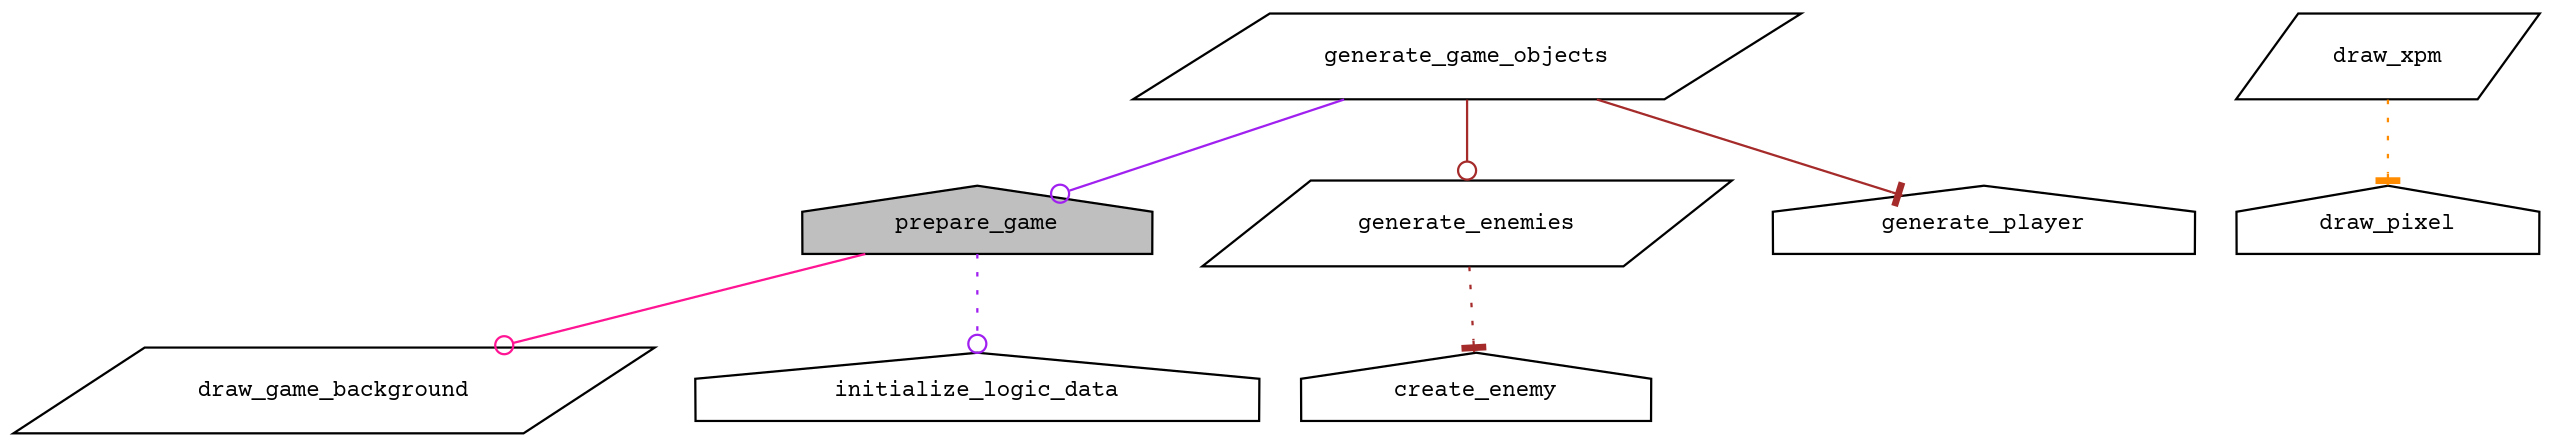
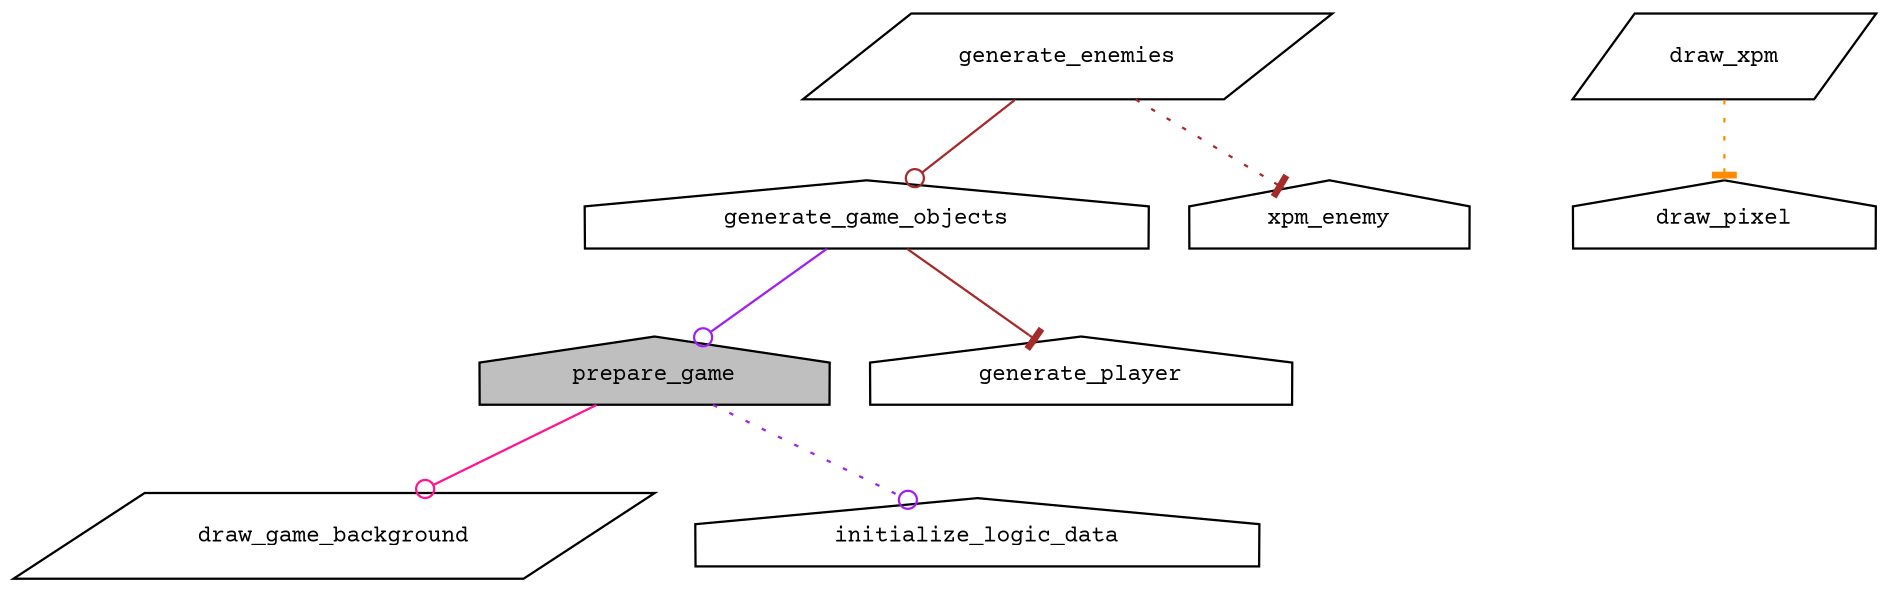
  digraph {
    fontname="Courier Prime"
    rankdir=TB
    node [color=black fillcolor=white fontname="Courier Prime" fontsize=10 shape=house style=filled]
    edge [arrowhead=odot color=brown fontname="Courier Prime" fontsize=10 labelfontname=Helvetica labelfontsize=10 style=solid]
    n1 [fillcolor=grey75 fontcolor=black height=0.2 label=prepare_game width=0.4]
    n2 [height=0.2 label=draw_game_background shape=parallelogram width=0.4]
    n3 [height=0.2 label=initialize_logic_data width=0.4]
-   n4 [height=0.2 label=generate_game_objects shape=parallelogram width=0.4]
+   n4 [height=0.2 label=generate_game_objects width=0.4]
    n5 [height=0.2 label=generate_enemies shape=parallelogram width=0.4]
    n6 [height=0.2 label=generate_player width=0.4]
    n7 [height=0.2 label=draw_xpm shape=parallelogram width=0.4]
    n8 [height=0.2 label=draw_pixel width=0.4]
-   n9 [height=0.2 label=create_enemy width=0.4]
+   n9 [height=0.2 label=xpm_enemy width=0.4]
    n1 -> n2 [color=deeppink]
    n1 -> n3 [color=purple style=dotted]
    n4 -> n1 [color=purple]
-   n4 -> n5
+   n5 -> n4
    n4 -> n6 [arrowhead=tee]
    n5 -> n9 [arrowhead=tee style=dotted]
    n7 -> n8 [arrowhead=tee color=darkorange style=dotted]
  }
